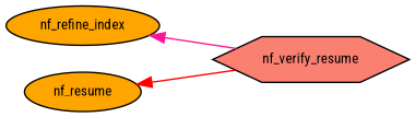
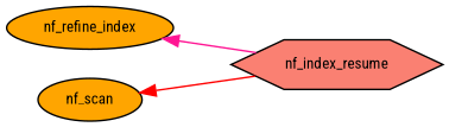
  digraph {
    fontname="Roboto Condensed"
    rankdir=LR
    node [color=black fillcolor=orange fontname="Roboto Condensed" fontsize=10 shape=ellipse style=filled]
    edge [dir=back fontname="Roboto Condensed" fontsize=10 labelfontname="FreeSans.ttf" labelfontsize=10 style=solid]
    n1 [fontcolor=black height=0.2 label=nf_refine_index width=0.4]
-   n2 [fillcolor=salmon height=0.2 label=nf_verify_resume shape=hexagon width=0.4]
-   n3 [height=0.2 label=nf_resume width=0.4]
+   n2 [fillcolor=salmon height=0.2 label=nf_index_resume shape=hexagon width=0.4]
+   n3 [height=0.2 label=nf_scan width=0.4]
    n1 -> n2 [color=deeppink]
    n3 -> n2 [color=red]
  }
